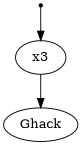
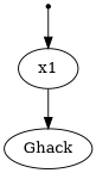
  digraph {
    node [shape=ellipse color=black]
    edge [arrowhead=normal color=black]
    0 [shape=point color=""]
-   n2 [label=x3]
+   n2 [label=x1]
    n3 [label=Ghack]
    0 -> n2
    n2 -> n3
  }
